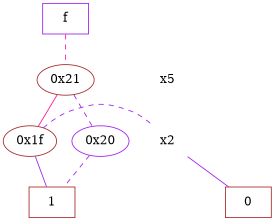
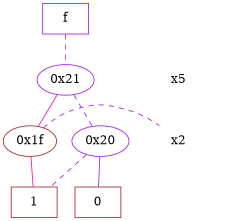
  digraph {
    node [color=brown]
    edge [dir=none style=dashed color=purple]
    "CONST NODES" [shape=plaintext style=invis color=""]
    n2 [label=x5 shape=plaintext]
    " x2 " [shape=plaintext]
    "  f  " [color=purple shape=box]
-   "0x21"
+   "0x21" [color=purple]
    "0x20" [color=purple]
    "0x1f"
    n8 [label=0 shape=box]
    n9 [label=1 shape=box]
    subgraph sub_1 {
      "CONST NODES"
      n2
      " x2 "
    }
    subgraph sub_2 {
      rank=same
      "  f  "
    }
    subgraph sub_3 {
      rank=same
      n2
      "0x21"
    }
    subgraph sub_4 {
      rank=same
      " x2 "
      "0x20"
      "0x1f"
    }
    subgraph sub_5 {
      rank=same
      "CONST NODES"
      subgraph sub_6 {
        rank=same
        n8
        n9
      }
    }
    n2 -> " x2 " [style=invis color=""]
    " x2 " -> "CONST NODES" [style=invis color=""]
    "  f  " -> "0x21" [color=deeppink]
    "0x21" -> "0x20"
    "0x21" -> "0x1f" [color=deeppink style=""]
-   " x2 " -> n8 [style=""]
+   "0x20" -> n8 [style=""]
    "0x20" -> n9
    "0x1f" -> " x2 "
-   "0x1f" -> n9 [style=""]
+   "0x1f" -> n9 [color=deeppink style=""]
  }
